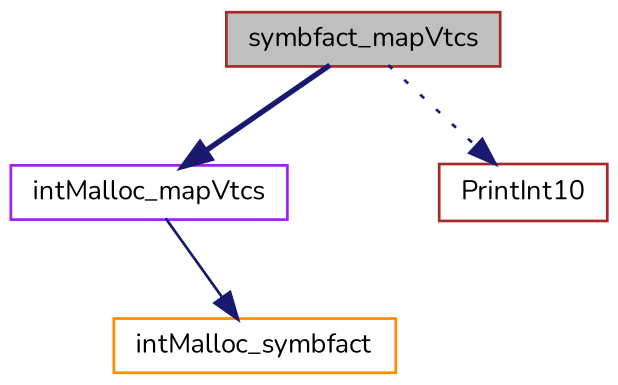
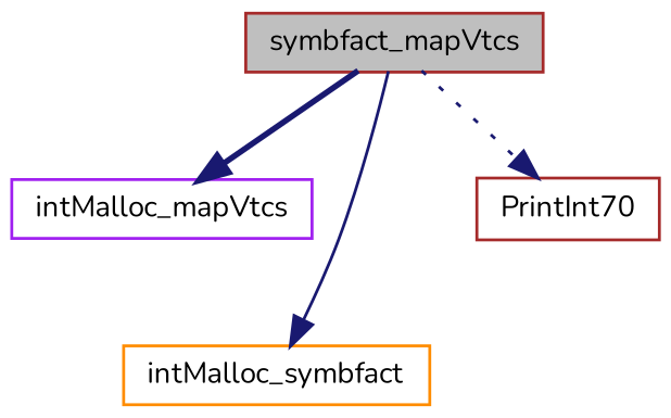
  digraph {
    fontname=Nunito
    rankdir=TB
    node [color=brown fillcolor=white fontname=Nunito fontsize=10 shape=record style=filled]
    edge [color=midnightblue fontname=Nunito fontsize=10 labelfontname=Helvetica labelfontsize=10]
    n1 [fillcolor=grey75 fontcolor=black height=0.2 label=symbfact_mapVtcs width=0.4]
    n2 [color=purple height=0.2 label=intMalloc_mapVtcs width=0.4]
    n3 [color=darkorange height=0.2 label=intMalloc_symbfact width=0.4]
-   n4 [height=0.2 label=PrintInt10 width=0.4]
+   n4 [height=0.2 label=PrintInt70 width=0.4]
    n1 -> n2 [style=bold]
-   n2 -> n3 [style=solid]
+   n1 -> n3 [style=solid]
    n1 -> n4 [style=dotted]
  }
